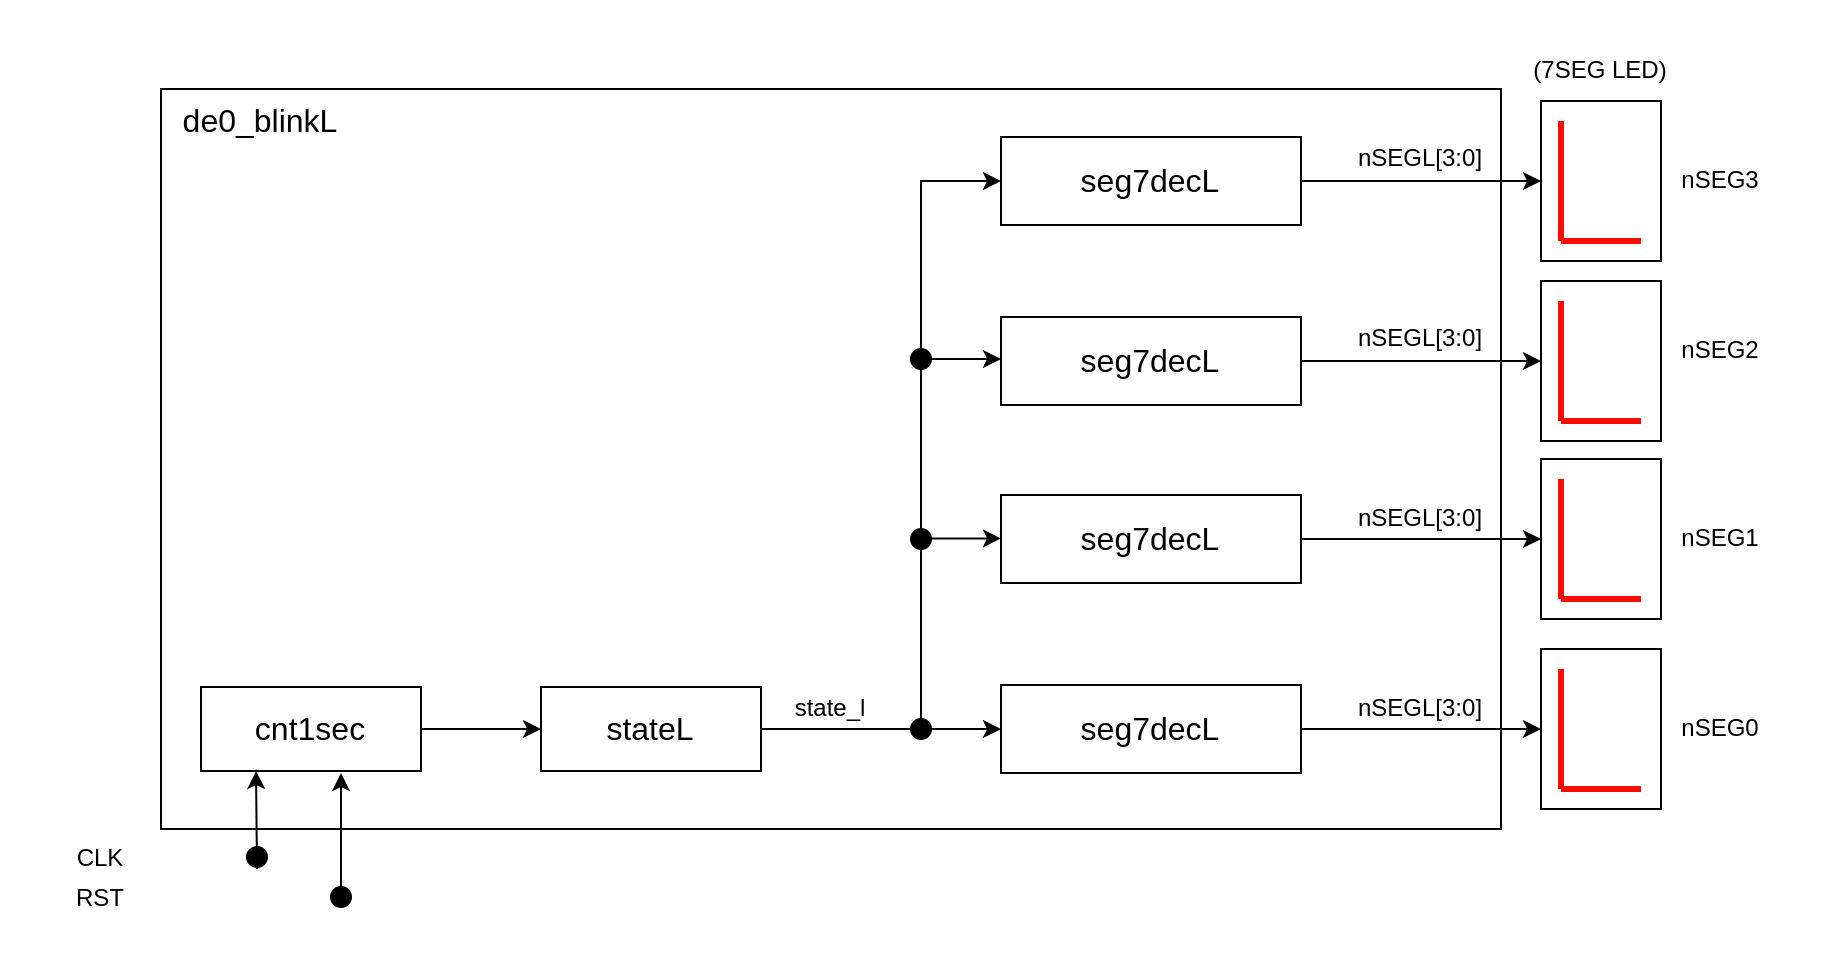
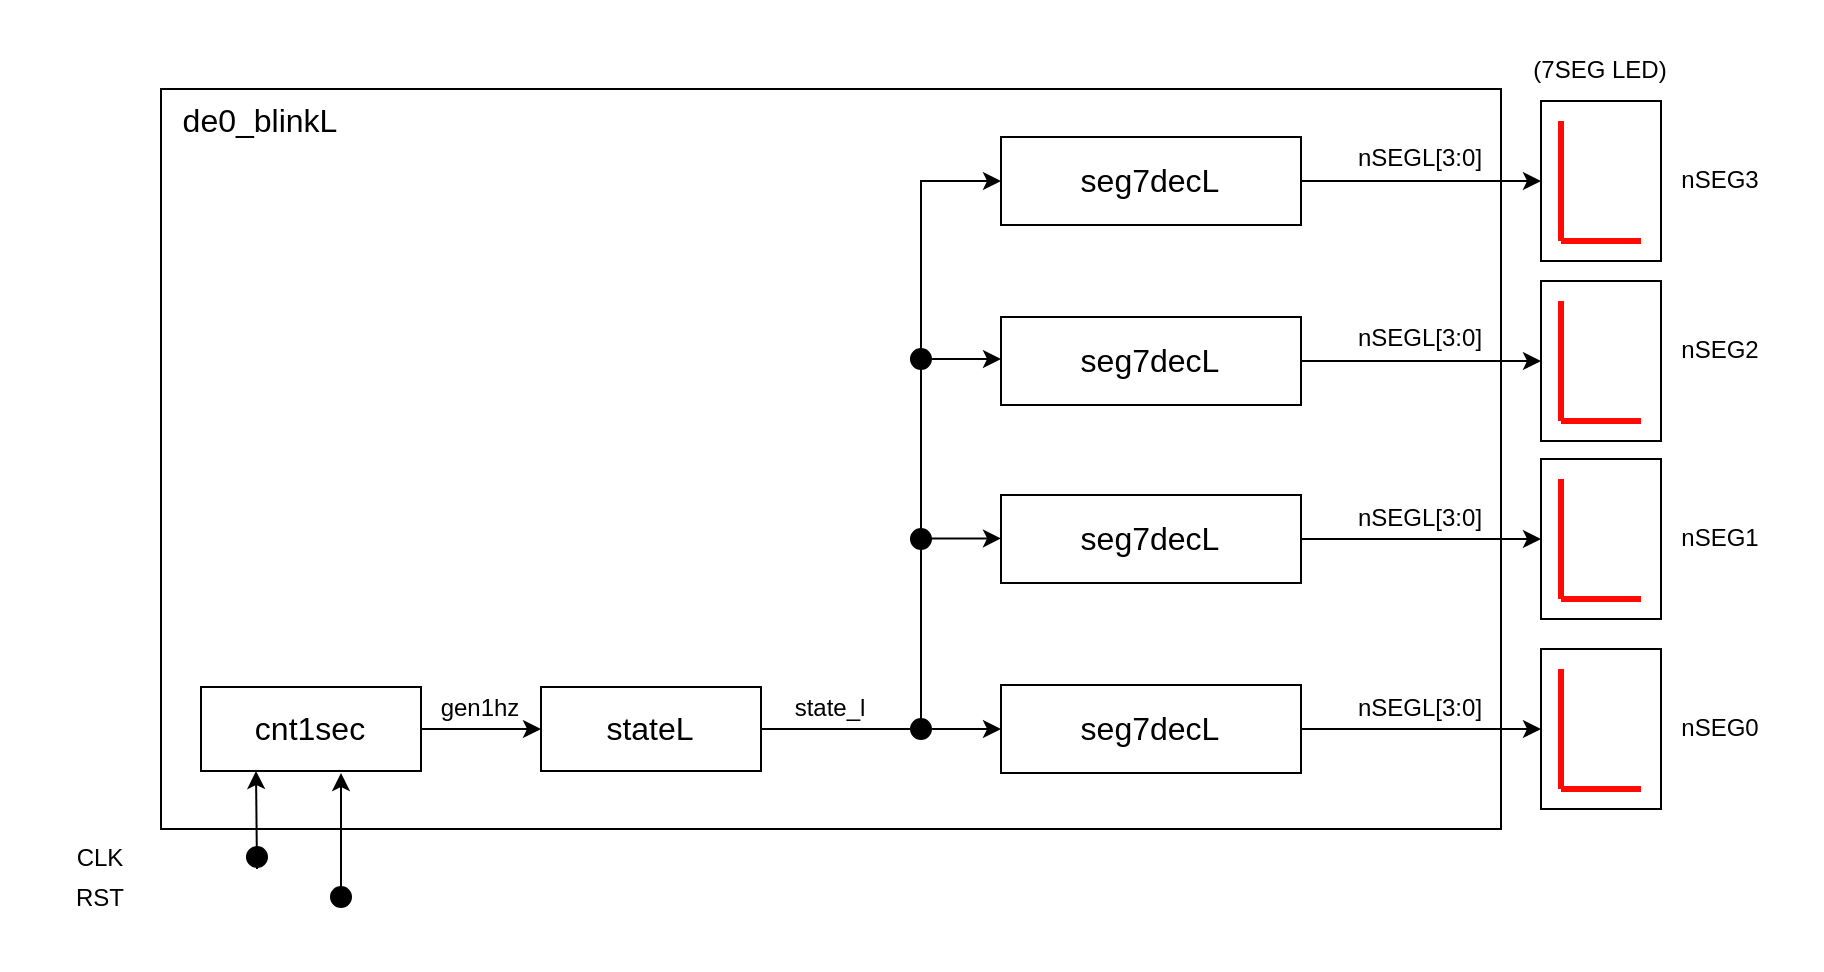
  <mxCell id="0" />
  <mxCell id="1" parent="0" />
  <mxCell id="2" value="&lt;div style=&quot;text-align: left;&quot;&gt;&lt;br&gt;&lt;/div&gt;" style="rounded=0;whiteSpace=wrap;html=1;" parent="1" vertex="1"><mxGeometry x="80" y="44" width="670" height="370" as="geometry" /></mxCell>
  <mxCell id="3" style="edgeStyle=orthogonalEdgeStyle;rounded=0;orthogonalLoop=1;jettySize=auto;html=1;exitX=1;exitY=0.5;exitDx=0;exitDy=0;entryX=0;entryY=0.5;entryDx=0;entryDy=0;" edge="1" parent="1" source="4" target="6"><mxGeometry relative="1" as="geometry" /></mxCell>
  <mxCell id="4" value="&lt;span style=&quot;font-size: 16px;&quot;&gt;seg7decL&lt;/span&gt;" style="rounded=0;whiteSpace=wrap;html=1;" parent="1" vertex="1"><mxGeometry x="500" y="68" width="150" height="44" as="geometry" /></mxCell>
  <mxCell id="5" value="" style="group" parent="1" vertex="1" connectable="0"><mxGeometry x="770" y="50" width="60" height="80" as="geometry" /></mxCell>
  <mxCell id="6" value="" style="rounded=0;whiteSpace=wrap;html=1;" parent="5" vertex="1"><mxGeometry width="60" height="80" as="geometry" /></mxCell>
  <mxCell id="7" value="" style="endArrow=none;html=1;rounded=0;strokeColor=#FF0B03;strokeWidth=3;" parent="5" edge="1"><mxGeometry width="50" height="50" relative="1" as="geometry"><mxPoint x="10" y="70" as="sourcePoint" /><mxPoint x="50" y="70" as="targetPoint" /></mxGeometry></mxCell>
  <mxCell id="8" value="" style="endArrow=none;html=1;rounded=0;strokeColor=#FF0B03;strokeWidth=3;" parent="5" edge="1"><mxGeometry width="50" height="50" relative="1" as="geometry"><mxPoint x="10" y="10" as="sourcePoint" /><mxPoint x="10" y="40" as="targetPoint" /></mxGeometry></mxCell>
  <mxCell id="9" value="" style="endArrow=none;html=1;rounded=0;strokeColor=#FF0B03;strokeWidth=3;" parent="5" edge="1"><mxGeometry width="50" height="50" relative="1" as="geometry"><mxPoint x="10" y="40" as="sourcePoint" /><mxPoint x="10" y="70" as="targetPoint" /></mxGeometry></mxCell>
  <mxCell id="10" value="" style="group" parent="1" vertex="1" connectable="0"><mxGeometry x="770" y="140" width="60" height="80" as="geometry" /></mxCell>
  <mxCell id="11" value="" style="rounded=0;whiteSpace=wrap;html=1;" parent="10" vertex="1"><mxGeometry width="60" height="80" as="geometry" /></mxCell>
  <mxCell id="12" value="" style="endArrow=none;html=1;rounded=0;strokeColor=#FF0B03;strokeWidth=3;" parent="10" edge="1"><mxGeometry width="50" height="50" relative="1" as="geometry"><mxPoint x="10" y="70" as="sourcePoint" /><mxPoint x="50" y="70" as="targetPoint" /></mxGeometry></mxCell>
  <mxCell id="13" value="" style="endArrow=none;html=1;rounded=0;strokeColor=#FF0B03;strokeWidth=3;" parent="10" edge="1"><mxGeometry width="50" height="50" relative="1" as="geometry"><mxPoint x="10" y="10" as="sourcePoint" /><mxPoint x="10" y="40" as="targetPoint" /></mxGeometry></mxCell>
  <mxCell id="14" value="" style="endArrow=none;html=1;rounded=0;strokeColor=#FF0B03;strokeWidth=3;" parent="10" edge="1"><mxGeometry width="50" height="50" relative="1" as="geometry"><mxPoint x="10" y="40" as="sourcePoint" /><mxPoint x="10" y="70" as="targetPoint" /></mxGeometry></mxCell>
  <mxCell id="15" value="nSEG3" style="text;html=1;strokeColor=none;fillColor=none;align=center;verticalAlign=middle;whiteSpace=wrap;rounded=0;" parent="1" vertex="1"><mxGeometry x="830" y="75" width="60" height="30" as="geometry" /></mxCell>
  <mxCell id="16" value="nSEG2" style="text;html=1;strokeColor=none;fillColor=none;align=center;verticalAlign=middle;whiteSpace=wrap;rounded=0;" parent="1" vertex="1"><mxGeometry x="830" y="160" width="60" height="30" as="geometry" /></mxCell>
  <mxCell id="17" value="nSEGL[3:0]" style="text;html=1;strokeColor=none;fillColor=none;align=center;verticalAlign=middle;whiteSpace=wrap;rounded=0;" parent="1" vertex="1"><mxGeometry x="680" y="64" width="60" height="30" as="geometry" /></mxCell>
  <mxCell id="18" value="" style="group" parent="1" vertex="1" connectable="0"><mxGeometry x="770" y="229" width="60" height="80" as="geometry" /></mxCell>
  <mxCell id="19" value="" style="rounded=0;whiteSpace=wrap;html=1;" parent="18" vertex="1"><mxGeometry width="60" height="80" as="geometry" /></mxCell>
  <mxCell id="20" value="" style="endArrow=none;html=1;rounded=0;strokeColor=#FF0B03;strokeWidth=3;" parent="18" edge="1"><mxGeometry width="50" height="50" relative="1" as="geometry"><mxPoint x="10" y="70" as="sourcePoint" /><mxPoint x="50" y="70" as="targetPoint" /></mxGeometry></mxCell>
  <mxCell id="21" value="" style="endArrow=none;html=1;rounded=0;strokeColor=#FF0B03;strokeWidth=3;" parent="18" edge="1"><mxGeometry width="50" height="50" relative="1" as="geometry"><mxPoint x="10" y="10" as="sourcePoint" /><mxPoint x="10" y="40" as="targetPoint" /></mxGeometry></mxCell>
  <mxCell id="22" value="" style="endArrow=none;html=1;rounded=0;strokeColor=#FF0B03;strokeWidth=3;" parent="18" edge="1"><mxGeometry width="50" height="50" relative="1" as="geometry"><mxPoint x="10" y="40" as="sourcePoint" /><mxPoint x="10" y="70" as="targetPoint" /></mxGeometry></mxCell>
  <mxCell id="23" value="" style="group" parent="1" vertex="1" connectable="0"><mxGeometry x="770" y="324" width="60" height="80" as="geometry" /></mxCell>
  <mxCell id="24" value="" style="rounded=0;whiteSpace=wrap;html=1;" parent="23" vertex="1"><mxGeometry width="60" height="80" as="geometry" /></mxCell>
  <mxCell id="25" value="" style="endArrow=none;html=1;rounded=0;strokeColor=#FF0B03;strokeWidth=3;" parent="23" edge="1"><mxGeometry width="50" height="50" relative="1" as="geometry"><mxPoint x="10" y="70" as="sourcePoint" /><mxPoint x="50" y="70" as="targetPoint" /></mxGeometry></mxCell>
  <mxCell id="26" value="" style="endArrow=none;html=1;rounded=0;strokeColor=#FF0B03;strokeWidth=3;" parent="23" edge="1"><mxGeometry width="50" height="50" relative="1" as="geometry"><mxPoint x="10" y="10" as="sourcePoint" /><mxPoint x="10" y="40" as="targetPoint" /></mxGeometry></mxCell>
  <mxCell id="27" value="" style="endArrow=none;html=1;rounded=0;strokeColor=#FF0B03;strokeWidth=3;" parent="23" edge="1"><mxGeometry width="50" height="50" relative="1" as="geometry"><mxPoint x="10" y="40" as="sourcePoint" /><mxPoint x="10" y="70" as="targetPoint" /></mxGeometry></mxCell>
  <mxCell id="28" value="nSEG1" style="text;html=1;strokeColor=none;fillColor=none;align=center;verticalAlign=middle;whiteSpace=wrap;rounded=0;" parent="1" vertex="1"><mxGeometry x="830" y="254" width="60" height="30" as="geometry" /></mxCell>
  <mxCell id="29" value="nSEG0" style="text;html=1;strokeColor=none;fillColor=none;align=center;verticalAlign=middle;whiteSpace=wrap;rounded=0;" parent="1" vertex="1"><mxGeometry x="830" y="349" width="60" height="30" as="geometry" /></mxCell>
  <mxCell id="30" style="edgeStyle=orthogonalEdgeStyle;rounded=0;orthogonalLoop=1;jettySize=auto;html=1;entryX=0;entryY=0.5;entryDx=0;entryDy=0;" edge="1" parent="1" source="31" target="43"><mxGeometry relative="1" as="geometry" /></mxCell>
  <mxCell id="31" value="&lt;font style=&quot;font-size: 16px;&quot;&gt;stateL&lt;/font&gt;" style="rounded=0;whiteSpace=wrap;html=1;" parent="1" vertex="1"><mxGeometry x="270" y="343" width="110" height="42" as="geometry" /></mxCell>
+ <mxCell id="32" value="gen1hz" style="text;html=1;strokeColor=none;fillColor=none;align=center;verticalAlign=middle;whiteSpace=wrap;rounded=0;" parent="1" vertex="1"><mxGeometry x="210" y="339" width="60" height="30" as="geometry" /></mxCell>
  <mxCell id="33" value="CLK" style="text;html=1;strokeColor=none;fillColor=none;align=center;verticalAlign=middle;whiteSpace=wrap;rounded=0;" parent="1" vertex="1"><mxGeometry x="20" y="414" width="60" height="30" as="geometry" /></mxCell>
  <mxCell id="34" value="RST" style="text;html=1;strokeColor=none;fillColor=none;align=center;verticalAlign=middle;whiteSpace=wrap;rounded=0;" parent="1" vertex="1"><mxGeometry x="20" y="434" width="60" height="30" as="geometry" /></mxCell>
  <mxCell id="35" value="" style="ellipse;whiteSpace=wrap;html=1;fillColor=#000000;" parent="1" vertex="1"><mxGeometry x="455" y="359" width="10" height="10" as="geometry" /></mxCell>
  <mxCell id="36" value="&lt;font style=&quot;font-size: 16px;&quot;&gt;de0_blinkL&lt;/font&gt;" style="text;html=1;strokeColor=none;fillColor=none;align=center;verticalAlign=middle;whiteSpace=wrap;rounded=0;" parent="1" vertex="1"><mxGeometry x="100" y="45" width="60" height="30" as="geometry" /></mxCell>
  <mxCell id="37" value="(7SEG LED)" style="text;html=1;strokeColor=none;fillColor=none;align=center;verticalAlign=middle;whiteSpace=wrap;rounded=0;" parent="1" vertex="1"><mxGeometry x="765" y="20" width="70" height="30" as="geometry" /></mxCell>
  <mxCell id="38" style="edgeStyle=orthogonalEdgeStyle;rounded=0;orthogonalLoop=1;jettySize=auto;html=1;entryX=0;entryY=0.5;entryDx=0;entryDy=0;" edge="1" parent="1" source="39" target="11"><mxGeometry relative="1" as="geometry" /></mxCell>
  <mxCell id="39" value="&lt;span style=&quot;font-size: 16px;&quot;&gt;seg7decL&lt;/span&gt;" style="rounded=0;whiteSpace=wrap;html=1;" vertex="1" parent="1"><mxGeometry x="500" y="158" width="150" height="44" as="geometry" /></mxCell>
  <mxCell id="40" style="edgeStyle=orthogonalEdgeStyle;rounded=0;orthogonalLoop=1;jettySize=auto;html=1;exitX=1;exitY=0.5;exitDx=0;exitDy=0;entryX=0;entryY=0.5;entryDx=0;entryDy=0;" edge="1" parent="1" source="41" target="19"><mxGeometry relative="1" as="geometry" /></mxCell>
  <mxCell id="41" value="&lt;span style=&quot;font-size: 16px;&quot;&gt;seg7decL&lt;/span&gt;" style="rounded=0;whiteSpace=wrap;html=1;" vertex="1" parent="1"><mxGeometry x="500" y="247" width="150" height="44" as="geometry" /></mxCell>
  <mxCell id="42" style="edgeStyle=orthogonalEdgeStyle;rounded=0;orthogonalLoop=1;jettySize=auto;html=1;entryX=0;entryY=0.5;entryDx=0;entryDy=0;" edge="1" parent="1" source="43" target="24"><mxGeometry relative="1" as="geometry" /></mxCell>
  <mxCell id="43" value="&lt;span style=&quot;font-size: 16px;&quot;&gt;seg7decL&lt;/span&gt;" style="rounded=0;whiteSpace=wrap;html=1;" vertex="1" parent="1"><mxGeometry x="500" y="342" width="150" height="44" as="geometry" /></mxCell>
  <mxCell id="44" value="" style="endArrow=classic;html=1;rounded=0;exitX=0.5;exitY=0;exitDx=0;exitDy=0;" edge="1" parent="1"><mxGeometry width="50" height="50" relative="1" as="geometry"><mxPoint x="460" y="359" as="sourcePoint" /><mxPoint x="500" y="90" as="targetPoint" /><Array as="points"><mxPoint x="460" y="90" /></Array></mxGeometry></mxCell>
  <mxCell id="45" value="" style="endArrow=classic;html=1;rounded=0;" edge="1" parent="1"><mxGeometry width="50" height="50" relative="1" as="geometry"><mxPoint x="460" y="179" as="sourcePoint" /><mxPoint x="500" y="179" as="targetPoint" /></mxGeometry></mxCell>
  <mxCell id="46" value="" style="endArrow=classic;html=1;rounded=0;" edge="1" parent="1"><mxGeometry width="50" height="50" relative="1" as="geometry"><mxPoint x="460" y="268.71" as="sourcePoint" /><mxPoint x="500" y="268.71" as="targetPoint" /></mxGeometry></mxCell>
  <mxCell id="47" value="" style="ellipse;whiteSpace=wrap;html=1;fillColor=#000000;" vertex="1" parent="1"><mxGeometry x="455" y="264" width="10" height="10" as="geometry" /></mxCell>
  <mxCell id="48" value="" style="ellipse;whiteSpace=wrap;html=1;fillColor=#000000;" vertex="1" parent="1"><mxGeometry x="455" y="174" width="10" height="10" as="geometry" /></mxCell>
  <mxCell id="49" style="edgeStyle=orthogonalEdgeStyle;rounded=0;orthogonalLoop=1;jettySize=auto;html=1;entryX=0;entryY=0.5;entryDx=0;entryDy=0;" edge="1" parent="1" source="50" target="31"><mxGeometry relative="1" as="geometry" /></mxCell>
  <mxCell id="50" value="&lt;font style=&quot;font-size: 16px;&quot;&gt;cnt1sec&lt;/font&gt;" style="rounded=0;whiteSpace=wrap;html=1;" vertex="1" parent="1"><mxGeometry x="100" y="343" width="110" height="42" as="geometry" /></mxCell>
  <mxCell id="51" value="" style="ellipse;whiteSpace=wrap;html=1;fillColor=#000000;" vertex="1" parent="1"><mxGeometry x="123" y="423" width="10" height="10" as="geometry" /></mxCell>
  <mxCell id="52" value="" style="endArrow=classic;html=1;rounded=0;entryX=0.25;entryY=1;entryDx=0;entryDy=0;" edge="1" parent="1" target="50"><mxGeometry width="50" height="50" relative="1" as="geometry"><mxPoint x="128" y="434" as="sourcePoint" /><mxPoint x="170" y="394" as="targetPoint" /></mxGeometry></mxCell>
  <mxCell id="53" value="" style="endArrow=classic;html=1;rounded=0;entryX=0.25;entryY=1;entryDx=0;entryDy=0;" edge="1" parent="1"><mxGeometry width="50" height="50" relative="1" as="geometry"><mxPoint x="170" y="444" as="sourcePoint" /><mxPoint x="170" y="386" as="targetPoint" /></mxGeometry></mxCell>
  <mxCell id="54" value="" style="ellipse;whiteSpace=wrap;html=1;fillColor=#000000;" vertex="1" parent="1"><mxGeometry x="165" y="443" width="10" height="10" as="geometry" /></mxCell>
  <mxCell id="55" value="state_l" style="text;html=1;strokeColor=none;fillColor=none;align=center;verticalAlign=middle;whiteSpace=wrap;rounded=0;" vertex="1" parent="1"><mxGeometry x="385" y="339" width="60" height="30" as="geometry" /></mxCell>
  <mxCell id="56" value="nSEGL[3:0]" style="text;html=1;strokeColor=none;fillColor=none;align=center;verticalAlign=middle;whiteSpace=wrap;rounded=0;" vertex="1" parent="1"><mxGeometry x="680" y="154" width="60" height="30" as="geometry" /></mxCell>
  <mxCell id="57" value="nSEGL[3:0]" style="text;html=1;strokeColor=none;fillColor=none;align=center;verticalAlign=middle;whiteSpace=wrap;rounded=0;" vertex="1" parent="1"><mxGeometry x="680" y="244" width="60" height="30" as="geometry" /></mxCell>
  <mxCell id="58" value="nSEGL[3:0]" style="text;html=1;strokeColor=none;fillColor=none;align=center;verticalAlign=middle;whiteSpace=wrap;rounded=0;" vertex="1" parent="1"><mxGeometry x="680" y="339" width="60" height="30" as="geometry" /></mxCell>
